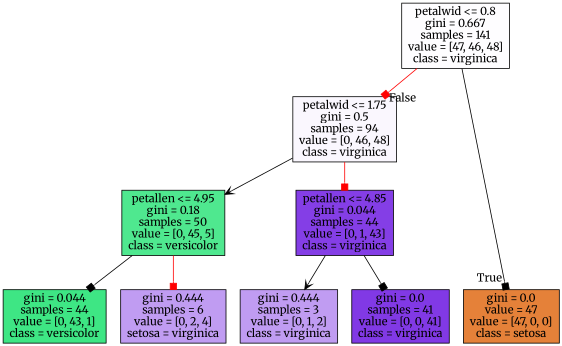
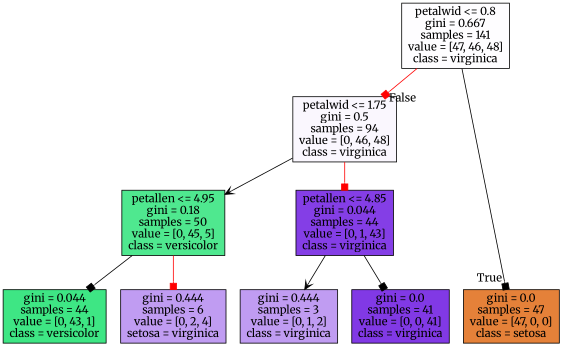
  digraph {
    fontname=Merriweather
    ranksep=equally
    splines=polyline
    node [color=black fillcolor="#c09cf2" fontname=Merriweather shape=box style=filled]
    edge [arrowhead=box color=black fontname=Merriweather]
    n1 [fillcolor="#fefdff" label="petalwid <= 0.8\ngini = 0.667\nsamples = 141\nvalue = [47, 46, 48]\nclass = virginica"]
    n2 [fillcolor="#faf7fe" label="petalwid <= 1.75\ngini = 0.5\nsamples = 94\nvalue = [0, 46, 48]\nclass = virginica"]
    n3 [fillcolor="#4fe88f" label="petallen <= 4.95\ngini = 0.18\nsamples = 50\nvalue = [0, 45, 5]\nclass = versicolor"]
    n4 [fillcolor="#843ee6" label="petallen <= 4.85\ngini = 0.044\nsamples = 44\nvalue = [0, 1, 43]\nclass = virginica"]
-   n5 [fillcolor="#e58139" label="gini = 0.0\nvalue = 47\nvalue = [47, 0, 0]\nclass = setosa"]
+   n5 [fillcolor="#e58139" label="gini = 0.0\nsamples = 47\nvalue = [47, 0, 0]\nclass = setosa"]
    n6 [fillcolor="#3ee684" label="gini = 0.044\nsamples = 44\nvalue = [0, 43, 1]\nclass = versicolor"]
    n7 [label="gini = 0.444\nsamples = 6\nvalue = [0, 2, 4]\nsetosa = virginica"]
    n8 [label="gini = 0.444\nsamples = 3\nvalue = [0, 1, 2]\nclass = virginica"]
    n9 [fillcolor="#8139e5" label="gini = 0.0\nsamples = 41\nvalue = [0, 0, 41]\nclass = virginica"]
    subgraph sub_1 {
      rank=same
      n1
    }
    subgraph sub_2 {
      rank=same
      n2
    }
    subgraph sub_3 {
      rank=same
      n3
      n4
    }
    subgraph sub_4 {
      rank=same
      n5
      n6
      n7
      n8
      n9
    }
    n1 -> n2 [color=red headlabel=False labelangle=-45 labeldistance=2.5]
    n1 -> n5 [headlabel=True labelangle=45 labeldistance=2.5]
    n2 -> n3 [arrowhead=vee]
    n2 -> n4 [color=red]
    n3 -> n6
    n3 -> n7 [color=red]
    n4 -> n8 [arrowhead=vee]
    n4 -> n9
  }
